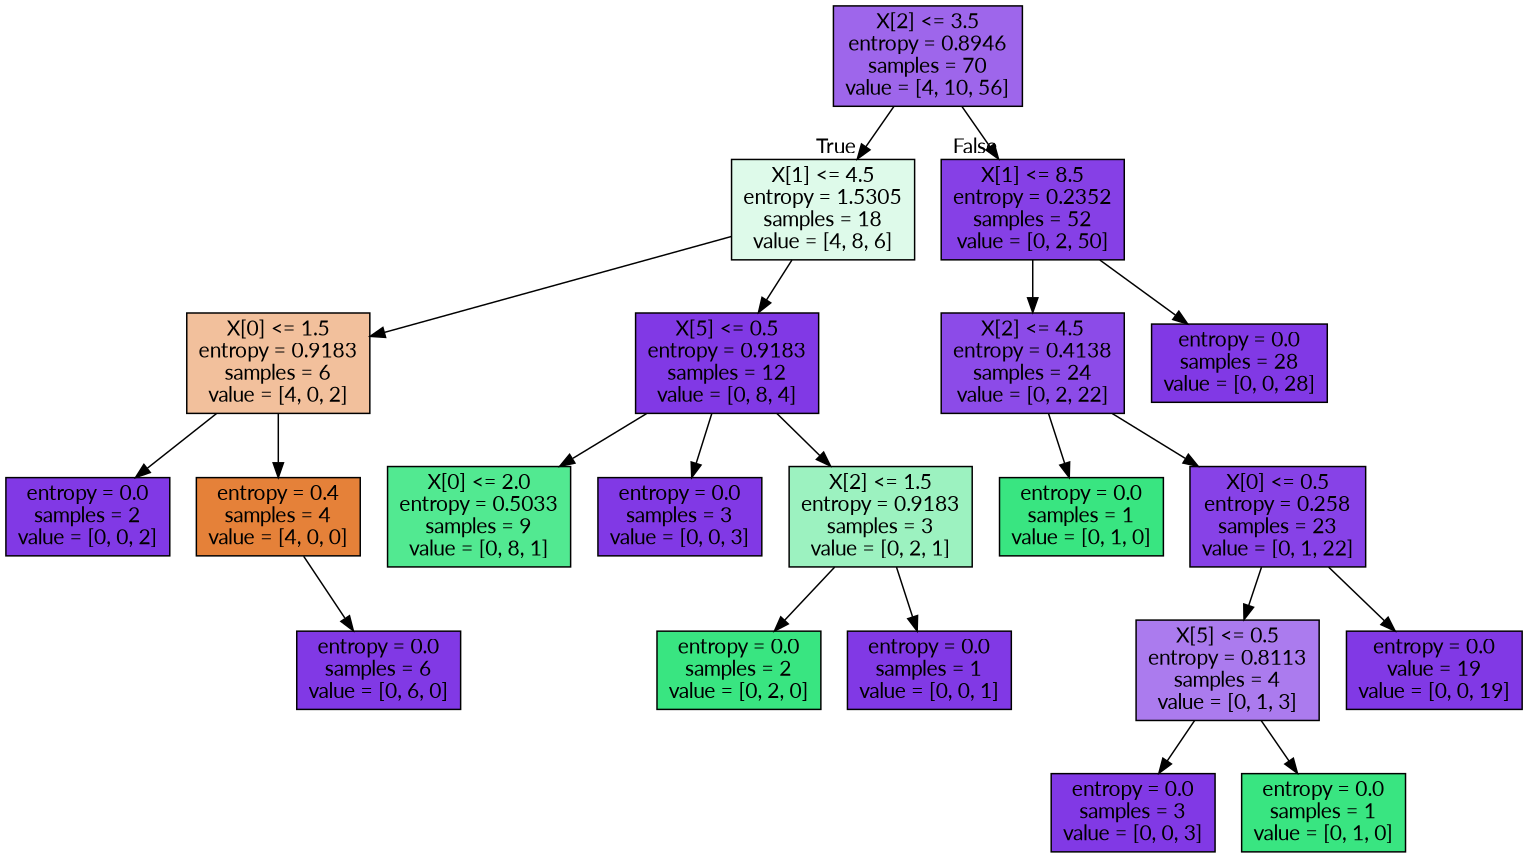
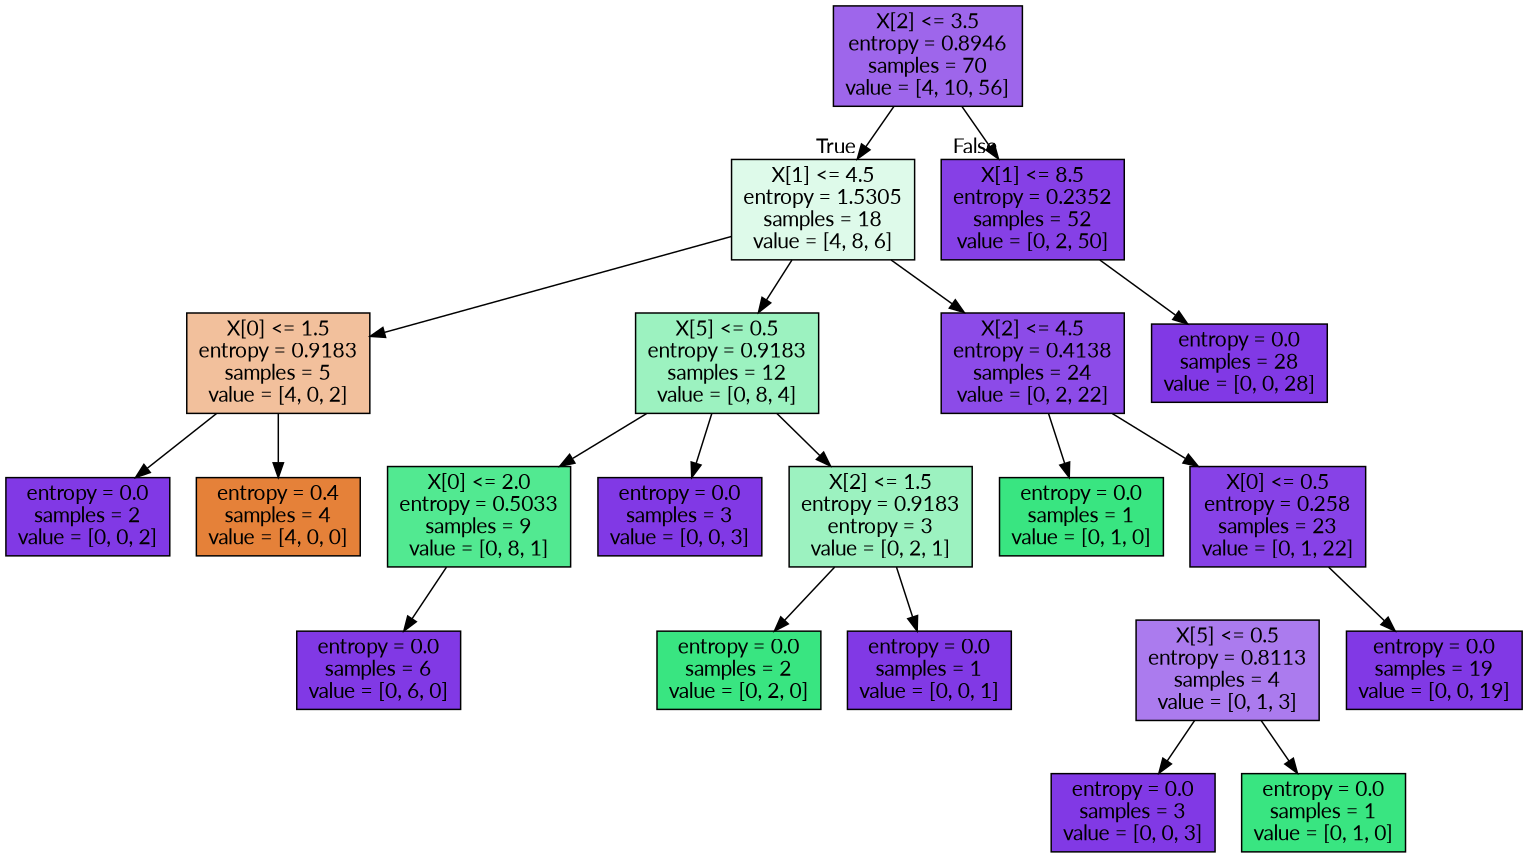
  digraph {
    fontname=Lato
    node [color=black fillcolor="#8139e5ff" fontname=Lato shape=box style=filled]
    edge [fontname=Lato]
    n1 [fillcolor="#8139e5c4" label="X[2] <= 3.5\nentropy = 0.8946\nsamples = 70\nvalue = [4, 10, 56]"]
    n2 [fillcolor="#39e5812a" label="X[1] <= 4.5\nentropy = 1.5305\nsamples = 18\nvalue = [4, 8, 6]"]
    n3 [fillcolor="#8139e5f5" label="X[1] <= 8.5\nentropy = 0.2352\nsamples = 52\nvalue = [0, 2, 50]"]
-   n4 [fillcolor="#e581397f" label="X[0] <= 1.5\nentropy = 0.9183\nsamples = 6\nvalue = [4, 0, 2]"]
-   n5 [label="X[5] <= 0.5\nentropy = 0.9183\nsamples = 12\nvalue = [0, 8, 4]"]
+   n4 [fillcolor="#e581397f" label="X[0] <= 1.5\nentropy = 0.9183\nsamples = 5\nvalue = [4, 0, 2]"]
+   n5 [fillcolor="#39e5817f" label="X[5] <= 0.5\nentropy = 0.9183\nsamples = 12\nvalue = [0, 8, 4]"]
    n6 [label="entropy = 0.0\nsamples = 28\nvalue = [0, 0, 28]"]
    n7 [fillcolor="#8139e5e8" label="X[2] <= 4.5\nentropy = 0.4138\nsamples = 24\nvalue = [0, 2, 22]"]
    n8 [label="entropy = 0.0\nsamples = 2\nvalue = [0, 0, 2]"]
    n9 [fillcolor="#e58139ff" label="entropy = 0.4\nsamples = 4\nvalue = [4, 0, 0]"]
    n10 [fillcolor="#39e581df" label="X[0] <= 2.0\nentropy = 0.5033\nsamples = 9\nvalue = [0, 8, 1]"]
    n11 [label="entropy = 0.0\nsamples = 3\nvalue = [0, 0, 3]"]
-   n12 [fillcolor="#39e5817f" label="X[2] <= 1.5\nentropy = 0.9183\nsamples = 3\nvalue = [0, 2, 1]"]
+   n12 [fillcolor="#39e5817f" label="X[2] <= 1.5\nentropy = 0.9183\nentropy = 3\nvalue = [0, 2, 1]"]
    n13 [label="entropy = 0.0\nsamples = 6\nvalue = [0, 6, 0]"]
    n14 [fillcolor="#39e581ff" label="entropy = 0.0\nsamples = 2\nvalue = [0, 2, 0]"]
    n15 [label="entropy = 0.0\nsamples = 1\nvalue = [0, 0, 1]"]
    n16 [fillcolor="#39e581ff" label="entropy = 0.0\nsamples = 1\nvalue = [0, 1, 0]"]
    n17 [fillcolor="#8139e5f3" label="X[0] <= 0.5\nentropy = 0.258\nsamples = 23\nvalue = [0, 1, 22]"]
    n18 [fillcolor="#8139e5aa" label="X[5] <= 0.5\nentropy = 0.8113\nsamples = 4\nvalue = [0, 1, 3]"]
-   n19 [label="entropy = 0.0\nvalue = 19\nvalue = [0, 0, 19]"]
+   n19 [label="entropy = 0.0\nsamples = 19\nvalue = [0, 0, 19]"]
    n20 [label="entropy = 0.0\nsamples = 3\nvalue = [0, 0, 3]"]
    n21 [fillcolor="#39e581ff" label="entropy = 0.0\nsamples = 1\nvalue = [0, 1, 0]"]
    n1 -> n2 [headlabel=True labelangle=45 labeldistance=2.5]
    n1 -> n3 [headlabel=False labelangle=-45 labeldistance=2.5]
    n2 -> n4
    n2 -> n5
    n3 -> n6
-   n3 -> n7
+   n2 -> n7
    n4 -> n8
    n4 -> n9
    n5 -> n10
    n5 -> n11
    n5 -> n12
    n7 -> n16
    n7 -> n17
-   n9 -> n13
+   n10 -> n13
    n12 -> n14
    n12 -> n15
-   n17 -> n18
    n17 -> n19
    n18 -> n20
    n18 -> n21
  }
